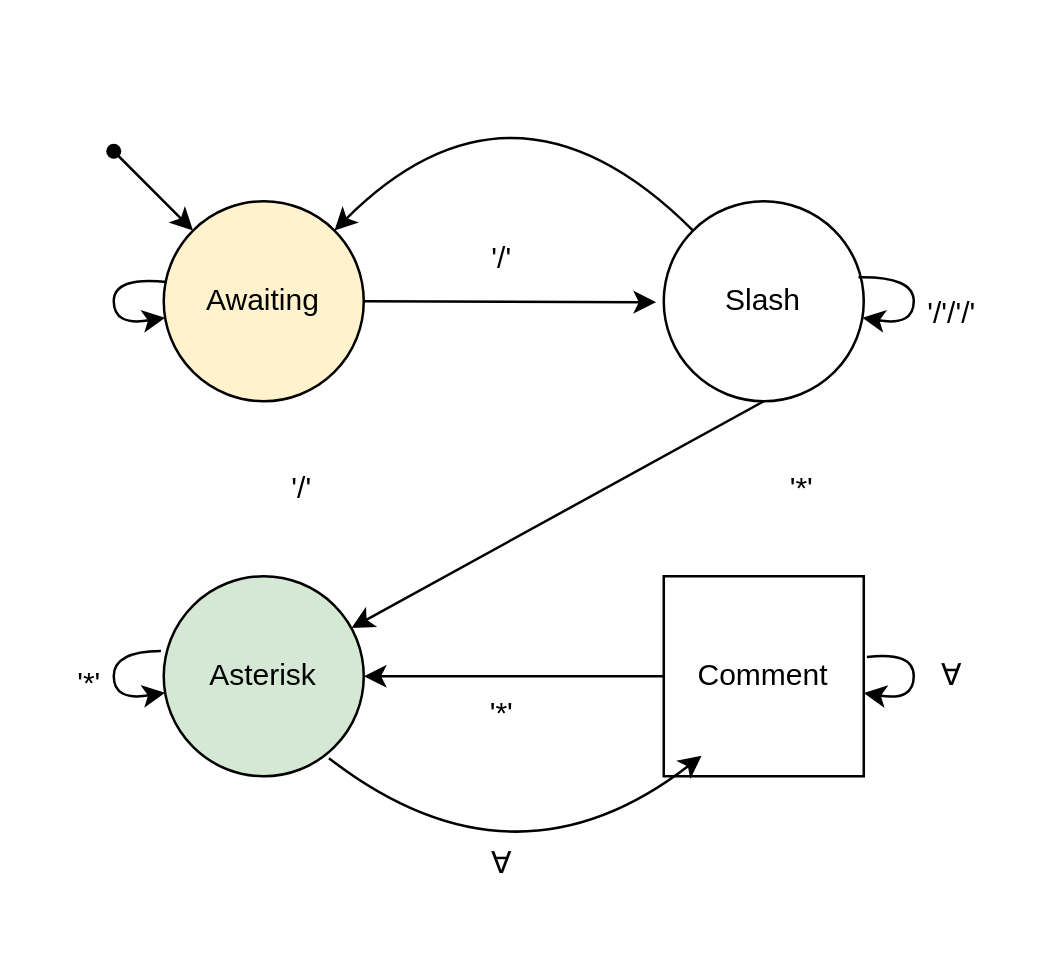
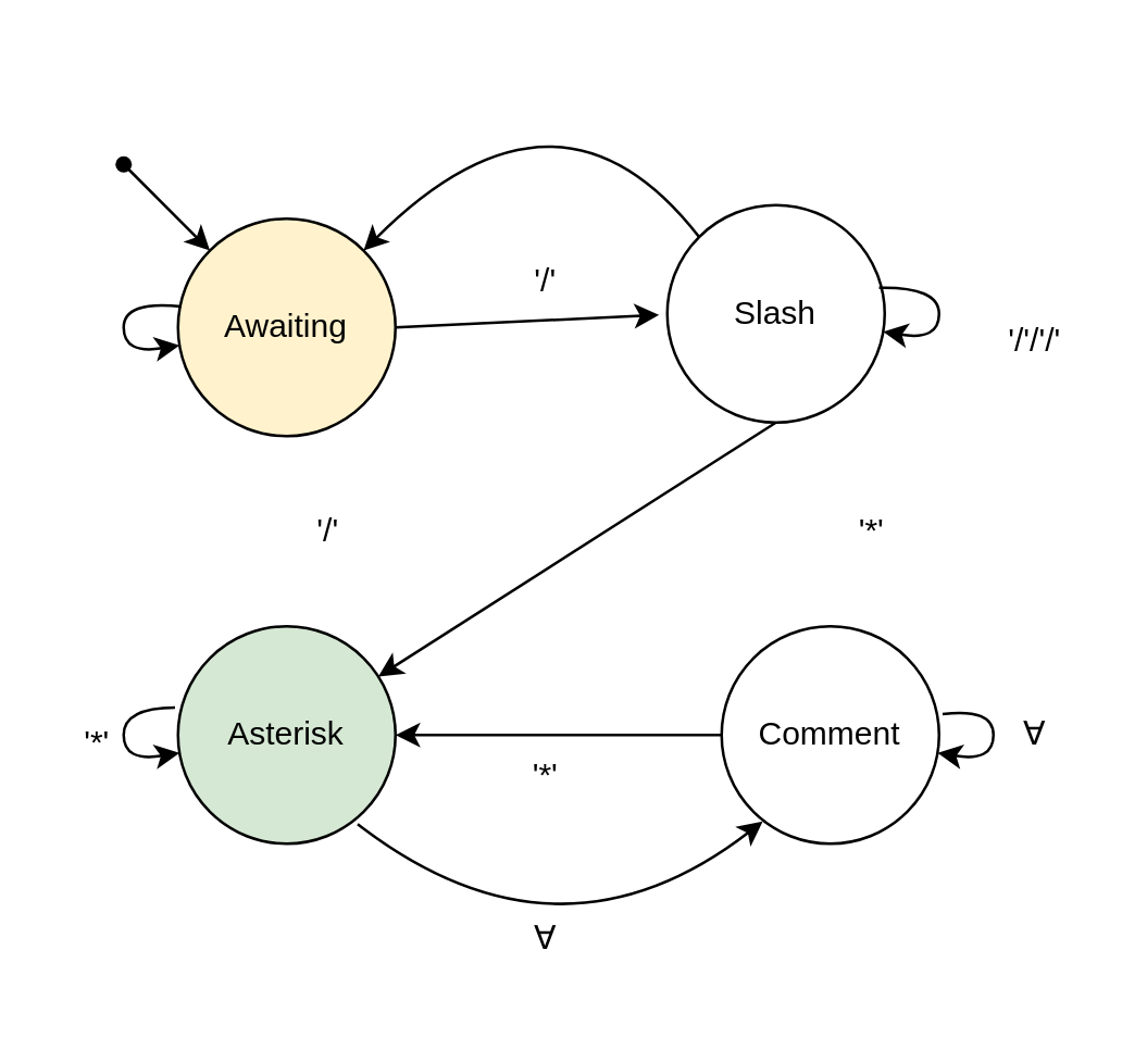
  <mxCell id="0" />
  <mxCell id="1" parent="0" />
  <mxCell id="2" value="Awaiting" style="ellipse;whiteSpace=wrap;html=1;aspect=fixed;fillColor=#fff2cc;" vertex="1" parent="1"><mxGeometry x="65" y="80" width="80" height="80" as="geometry" /></mxCell>
- <mxCell id="3" value="Comment" style="whiteSpace=wrap;html=1;aspect=fixed;rounded=0;" vertex="1" parent="1"><mxGeometry x="265" y="230" width="80" height="80" as="geometry" /></mxCell>
+ <mxCell id="3" value="Comment" style="ellipse;whiteSpace=wrap;html=1;aspect=fixed;" vertex="1" parent="1"><mxGeometry x="265" y="230" width="80" height="80" as="geometry" /></mxCell>
  <mxCell id="4" value="Asterisk" style="ellipse;whiteSpace=wrap;html=1;aspect=fixed;fillColor=#d5e8d4;" vertex="1" parent="1"><mxGeometry x="65" y="230" width="80" height="80" as="geometry" /></mxCell>
- <mxCell id="5" value="Slash" style="ellipse;whiteSpace=wrap;html=1;aspect=fixed;" vertex="1" parent="1"><mxGeometry x="265" y="80" width="80" height="80" as="geometry" /></mxCell>
+ <mxCell id="5" value="Slash" style="ellipse;whiteSpace=wrap;html=1;aspect=fixed;" vertex="1" parent="1"><mxGeometry x="245" y="75" width="80" height="80" as="geometry" /></mxCell>
  <mxCell id="6" value="" style="endArrow=classic;html=1;rounded=0;entryX=-0.038;entryY=0.505;entryDx=0;entryDy=0;entryPerimeter=0;" edge="1" parent="1" target="5"><mxGeometry width="50" height="50" relative="1" as="geometry"><mxPoint x="145" y="120" as="sourcePoint" /><mxPoint x="195" y="70" as="targetPoint" /></mxGeometry></mxCell>
  <mxCell id="7" value="" style="endArrow=classic;html=1;rounded=0;exitX=0.5;exitY=1;exitDx=0;exitDy=0;" edge="1" parent="1" source="5" target="4"><mxGeometry width="50" height="50" relative="1" as="geometry"><mxPoint x="255" y="210" as="sourcePoint" /><mxPoint x="372" y="210" as="targetPoint" /></mxGeometry></mxCell>
  <mxCell id="8" value="" style="endArrow=classic;html=1;rounded=0;entryX=1;entryY=0.5;entryDx=0;entryDy=0;exitX=0;exitY=0.5;exitDx=0;exitDy=0;" edge="1" parent="1" source="3" target="4"><mxGeometry width="50" height="50" relative="1" as="geometry"><mxPoint x="315" y="120" as="sourcePoint" /><mxPoint x="315" y="240" as="targetPoint" /></mxGeometry></mxCell>
  <mxCell id="9" value="" style="curved=1;endArrow=classic;html=1;rounded=0;exitX=0.016;exitY=0.404;exitDx=0;exitDy=0;exitPerimeter=0;" edge="1" parent="1" source="2" target="2"><mxGeometry width="50" height="50" relative="1" as="geometry"><mxPoint x="5" y="80" as="sourcePoint" /><mxPoint x="35" y="130" as="targetPoint" /><Array as="points"><mxPoint x="45" y="120" /></Array></mxGeometry></mxCell>
  <mxCell id="10" value="'/'" style="text;html=1;align=center;verticalAlign=middle;resizable=0;points=[];autosize=1;strokeColor=none;fillColor=none;" vertex="1" parent="1"><mxGeometry x="105" y="180" width="30" height="30" as="geometry" /></mxCell>
  <mxCell id="11" value="'/'" style="text;html=1;align=center;verticalAlign=middle;resizable=0;points=[];autosize=1;strokeColor=none;fillColor=none;" vertex="1" parent="1"><mxGeometry x="185" y="88" width="30" height="30" as="geometry" /></mxCell>
  <mxCell id="12" value="'*'" style="text;html=1;align=center;verticalAlign=middle;resizable=0;points=[];autosize=1;strokeColor=none;fillColor=none;" vertex="1" parent="1"><mxGeometry x="305" y="180" width="30" height="30" as="geometry" /></mxCell>
  <mxCell id="13" value="'*'" style="text;html=1;align=center;verticalAlign=middle;resizable=0;points=[];autosize=1;strokeColor=none;fillColor=none;" vertex="1" parent="1"><mxGeometry x="185" y="270" width="30" height="30" as="geometry" /></mxCell>
  <mxCell id="14" value="" style="curved=1;endArrow=classic;html=1;rounded=0;exitX=1.016;exitY=0.404;exitDx=0;exitDy=0;exitPerimeter=0;" edge="1" parent="1" source="3" target="3"><mxGeometry width="50" height="50" relative="1" as="geometry"><mxPoint x="406" y="257.5" as="sourcePoint" /><mxPoint x="407" y="282.5" as="targetPoint" /><Array as="points" /></mxGeometry></mxCell>
  <mxCell id="15" value="∀" style="text;html=1;align=center;verticalAlign=middle;resizable=0;points=[];autosize=1;strokeColor=none;fillColor=none;" vertex="1" parent="1"><mxGeometry x="365" y="255" width="30" height="30" as="geometry" /></mxCell>
  <mxCell id="16" value="" style="curved=1;endArrow=classic;html=1;rounded=0;exitX=0;exitY=0;exitDx=0;exitDy=0;" edge="1" parent="1" source="5" target="2"><mxGeometry width="50" height="50" relative="1" as="geometry"><mxPoint x="185" y="240" as="sourcePoint" /><mxPoint x="235" y="190" as="targetPoint" /><Array as="points"><mxPoint x="205" y="20" /></Array></mxGeometry></mxCell>
  <mxCell id="17" value="" style="curved=1;endArrow=classic;html=1;rounded=0;exitX=0.974;exitY=0.38;exitDx=0;exitDy=0;exitPerimeter=0;" edge="1" parent="1" source="5" target="5"><mxGeometry width="50" height="50" relative="1" as="geometry"><mxPoint x="345" y="110" as="sourcePoint" /><mxPoint x="395" y="60" as="targetPoint" /></mxGeometry></mxCell>
  <mxCell id="18" value="'/'/'/'" style="text;html=1;align=center;verticalAlign=middle;resizable=0;points=[];autosize=1;strokeColor=none;fillColor=none;" vertex="1" parent="1"><mxGeometry x="360" y="110" width="40" height="30" as="geometry" /></mxCell>
  <mxCell id="19" value="" style="curved=1;endArrow=classic;html=1;rounded=0;exitX=-0.014;exitY=0.374;exitDx=0;exitDy=0;exitPerimeter=0;" edge="1" parent="1" source="4" target="4"><mxGeometry width="50" height="50" relative="1" as="geometry"><mxPoint x="20" y="235" as="sourcePoint" /><mxPoint x="50" y="285" as="targetPoint" /><Array as="points"><mxPoint x="45" y="270" /></Array></mxGeometry></mxCell>
  <mxCell id="20" value="'*'" style="text;html=1;align=center;verticalAlign=middle;resizable=0;points=[];autosize=1;strokeColor=none;fillColor=none;" vertex="1" parent="1"><mxGeometry x="20" y="258" width="30" height="30" as="geometry" /></mxCell>
  <mxCell id="21" value="" style="curved=1;endArrow=classic;html=1;rounded=0;exitX=0.826;exitY=0.91;exitDx=0;exitDy=0;exitPerimeter=0;entryX=0.189;entryY=0.898;entryDx=0;entryDy=0;entryPerimeter=0;" edge="1" parent="1" source="4" target="3"><mxGeometry width="50" height="50" relative="1" as="geometry"><mxPoint x="165" y="360" as="sourcePoint" /><mxPoint x="215" y="310" as="targetPoint" /><Array as="points"><mxPoint x="205" y="360" /></Array></mxGeometry></mxCell>
  <mxCell id="22" value="∀" style="text;html=1;align=center;verticalAlign=middle;resizable=0;points=[];autosize=1;strokeColor=none;fillColor=none;" vertex="1" parent="1"><mxGeometry x="185" y="330" width="30" height="30" as="geometry" /></mxCell>
  <mxCell id="23" value="" style="shape=waypoint;sketch=0;size=6;pointerEvents=1;points=[];fillColor=none;resizable=0;rotatable=0;perimeter=centerPerimeter;snapToPoint=1;" vertex="1" parent="1"><mxGeometry x="35" y="50" width="20" height="20" as="geometry" /></mxCell>
  <mxCell id="24" value="" style="endArrow=classic;html=1;rounded=0;entryX=0;entryY=0;entryDx=0;entryDy=0;" edge="1" parent="1" source="23" target="2"><mxGeometry width="50" height="50" relative="1" as="geometry"><mxPoint x="85" y="70" as="sourcePoint" /><mxPoint x="135" y="20" as="targetPoint" /></mxGeometry></mxCell>
